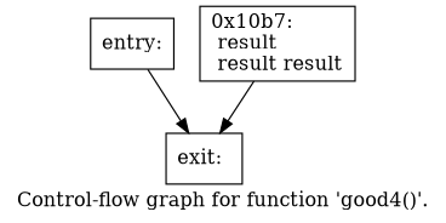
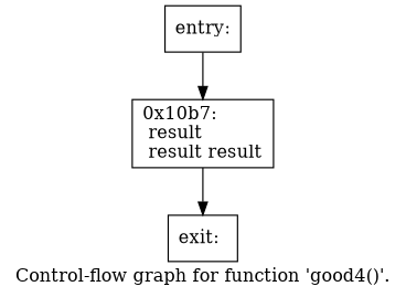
  digraph {
    label="Control-flow graph for function 'good4()'."
    node [shape=record]
    n1 [label="{entry:\l}"]
    n2 [label="{0x10b7:\l  result\l  result result\l}"]
    n3 [label="{exit:\l}"]
-   n1 -> n3
+   n1 -> n2
    n2 -> n3
  }
